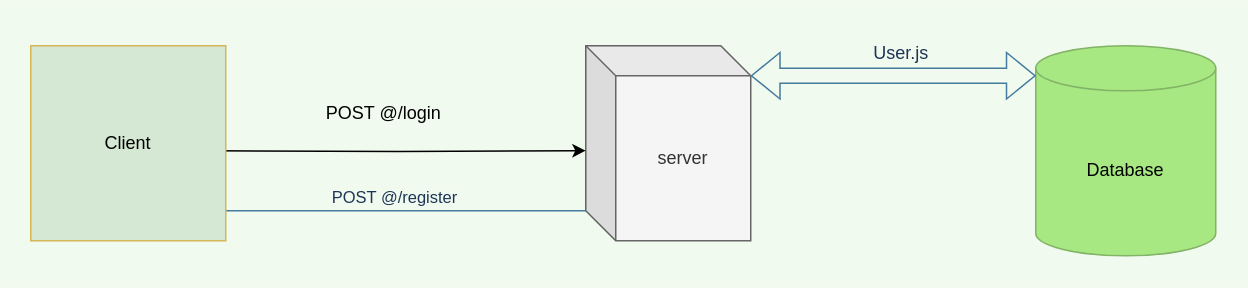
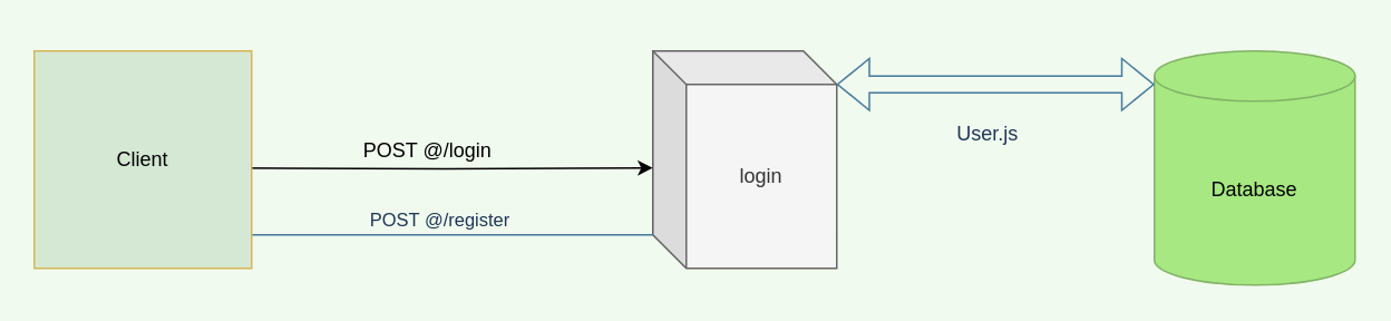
  <mxCell id="0" />
  <mxCell id="1" parent="0" />
  <mxCell id="2" value="Database" style="shape=cylinder3;whiteSpace=wrap;html=1;boundedLbl=1;backgroundOutline=1;size=15;fillColor=#A7E882;strokeColor=#82b366;gradientColor=none;" parent="1" vertex="1"><mxGeometry x="690" y="30" width="120" height="140" as="geometry" /></mxCell>
- <mxCell id="3" value="server" style="shape=cube;whiteSpace=wrap;html=1;boundedLbl=1;backgroundOutline=1;darkOpacity=0.05;darkOpacity2=0.1;fillColor=#f5f5f5;fontColor=#333333;strokeColor=#666666;" parent="1" vertex="1"><mxGeometry x="390" y="30" width="110" height="130" as="geometry" /></mxCell>
- <mxCell id="4" value="User.js" style="text;html=1;align=center;verticalAlign=middle;resizable=0;points=[];autosize=1;strokeColor=none;fillColor=none;fontColor=#1D3557;" parent="1" vertex="1"><mxGeometry x="570" y="20" width="60" height="30" as="geometry" /></mxCell>
+ <mxCell id="3" value="login" style="shape=cube;whiteSpace=wrap;html=1;boundedLbl=1;backgroundOutline=1;darkOpacity=0.05;darkOpacity2=0.1;fillColor=#f5f5f5;fontColor=#333333;strokeColor=#666666;" parent="1" vertex="1"><mxGeometry x="390" y="30" width="110" height="130" as="geometry" /></mxCell>
+ <mxCell id="4" value="User.js" style="text;html=1;align=center;verticalAlign=middle;resizable=0;points=[];autosize=1;strokeColor=none;fillColor=none;fontColor=#1D3557;" parent="1" vertex="1"><mxGeometry x="560" y="65" width="60" height="30" as="geometry" /></mxCell>
  <mxCell id="5" style="edgeStyle=orthogonalEdgeStyle;rounded=0;orthogonalLoop=1;jettySize=auto;html=1;labelBackgroundColor=#F1FAEE;strokeColor=#457B9D;fontColor=#1D3557;endArrow=none;" parent="1" source="8" target="3" edge="1"><mxGeometry relative="1" as="geometry"><Array as="points"><mxPoint x="320" y="140" /><mxPoint x="320" y="140" /></Array></mxGeometry></mxCell>
  <mxCell id="6" value="POST @/register&amp;nbsp;" style="edgeLabel;html=1;align=center;verticalAlign=middle;resizable=0;points=[];labelBackgroundColor=#F1FAEE;fontColor=#1D3557;" parent="5" vertex="1" connectable="0"><mxGeometry x="0.32" y="3" relative="1" as="geometry"><mxPoint x="-45" y="-7" as="offset" /></mxGeometry></mxCell>
  <mxCell id="7" style="edgeStyle=orthogonalEdgeStyle;rounded=0;orthogonalLoop=1;jettySize=auto;html=1;entryX=0;entryY=0.538;entryDx=0;entryDy=0;entryPerimeter=0;" edge="1" parent="1" target="3"><mxGeometry relative="1" as="geometry"><mxPoint x="140" y="100" as="sourcePoint" /></mxGeometry></mxCell>
  <mxCell id="8" value="Client" style="whiteSpace=wrap;html=1;aspect=fixed;fillColor=#d5e8d4;strokeColor=#d6b656;" parent="1" vertex="1"><mxGeometry x="20" y="30" width="130" height="130" as="geometry" /></mxCell>
  <mxCell id="9" value="" style="shape=flexArrow;endArrow=classic;startArrow=classic;html=1;rounded=0;labelBackgroundColor=#F1FAEE;strokeColor=#457B9D;fontColor=#1D3557;" parent="1" edge="1"><mxGeometry width="100" height="100" relative="1" as="geometry"><mxPoint x="500" y="50" as="sourcePoint" /><mxPoint x="690" y="50" as="targetPoint" /></mxGeometry></mxCell>
- <mxCell id="10" value="POST @/login" style="text;html=1;align=center;verticalAlign=middle;resizable=0;points=[];autosize=1;strokeColor=none;fillColor=none;" vertex="1" parent="1"><mxGeometry x="205" y="60" width="100" height="30" as="geometry" /></mxCell>
+ <mxCell id="10" value="POST @/login" style="text;html=1;align=center;verticalAlign=middle;resizable=0;points=[];autosize=1;strokeColor=none;fillColor=none;" vertex="1" parent="1"><mxGeometry x="205" y="75" width="100" height="30" as="geometry" /></mxCell>
